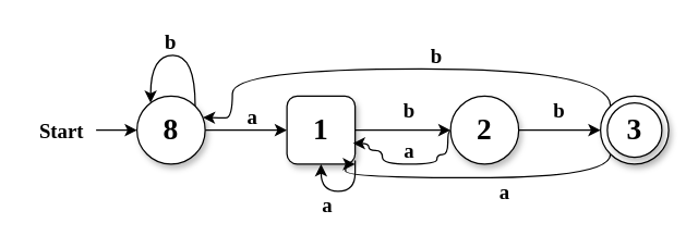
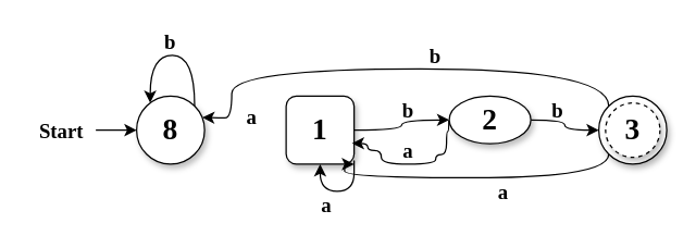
  <mxCell id="0" />
  <mxCell id="1" parent="0" />
  <mxCell id="2" style="edgeStyle=orthogonalEdgeStyle;orthogonalLoop=1;jettySize=auto;html=1;exitX=1;exitY=0;exitDx=0;exitDy=0;curved=1;" edge="1" parent="1" source="4" target="4"><mxGeometry relative="1" as="geometry"><mxPoint x="100" y="50" as="targetPoint" /><Array as="points"><mxPoint x="143" y="40" /><mxPoint x="110" y="40" /></Array></mxGeometry></mxCell>
- <mxCell id="3" style="edgeStyle=orthogonalEdgeStyle;curved=1;orthogonalLoop=1;jettySize=auto;html=1;entryX=0;entryY=0.5;entryDx=0;entryDy=0;" edge="1" parent="1" source="4" target="6"><mxGeometry relative="1" as="geometry" /></mxCell>
  <mxCell id="4" value="&lt;b&gt;&lt;font style=&quot;font-size: 22px&quot;&gt;8&lt;/font&gt;&lt;/b&gt;" style="ellipse;whiteSpace=wrap;html=1;rounded=0;shadow=1;comic=0;labelBackgroundColor=none;strokeWidth=1;fontFamily=Verdana;fontSize=12;align=center;" vertex="1" parent="1"><mxGeometry x="100" y="70" width="50" height="50" as="geometry" /></mxCell>
  <mxCell id="5" style="edgeStyle=orthogonalEdgeStyle;curved=1;orthogonalLoop=1;jettySize=auto;html=1;entryX=0;entryY=0.5;entryDx=0;entryDy=0;" edge="1" parent="1" source="6" target="9"><mxGeometry relative="1" as="geometry" /></mxCell>
  <mxCell id="6" value="&lt;b&gt;&lt;font style=&quot;font-size: 22px&quot;&gt;1&lt;/font&gt;&lt;/b&gt;" style="whiteSpace=wrap;html=1;shadow=1;comic=0;labelBackgroundColor=none;strokeWidth=1;fontFamily=Verdana;fontSize=12;align=center;rounded=1;" vertex="1" parent="1"><mxGeometry x="210" y="70" width="50" height="50" as="geometry" /></mxCell>
  <mxCell id="7" style="edgeStyle=orthogonalEdgeStyle;orthogonalLoop=1;jettySize=auto;html=1;exitX=-0.005;exitY=0.51;exitDx=0;exitDy=0;entryX=0.967;entryY=0.694;entryDx=0;entryDy=0;curved=1;exitPerimeter=0;entryPerimeter=0;" edge="1" parent="1" source="9" target="6"><mxGeometry relative="1" as="geometry"><Array as="points"><mxPoint x="328" y="96" /><mxPoint x="328" y="113" /><mxPoint x="320" y="113" /><mxPoint x="320" y="120" /><mxPoint x="280" y="120" /><mxPoint x="280" y="110" /><mxPoint x="270" y="110" /><mxPoint x="270" y="105" /></Array></mxGeometry></mxCell>
  <mxCell id="8" style="edgeStyle=orthogonalEdgeStyle;curved=1;orthogonalLoop=1;jettySize=auto;html=1;entryX=0;entryY=0.5;entryDx=0;entryDy=0;" edge="1" parent="1" source="9" target="12"><mxGeometry relative="1" as="geometry" /></mxCell>
- <mxCell id="9" value="&lt;b&gt;&lt;font style=&quot;font-size: 22px&quot;&gt;2&lt;/font&gt;&lt;/b&gt;" style="ellipse;whiteSpace=wrap;html=1;rounded=0;shadow=1;comic=0;labelBackgroundColor=none;strokeWidth=1;fontFamily=Verdana;fontSize=12;align=center;" vertex="1" parent="1"><mxGeometry x="330" y="70" width="50" height="50" as="geometry" /></mxCell>
+ <mxCell id="9" value="&lt;b&gt;&lt;font style=&quot;font-size: 22px&quot;&gt;2&lt;/font&gt;&lt;/b&gt;" style="ellipse;whiteSpace=wrap;html=1;rounded=0;shadow=1;comic=0;labelBackgroundColor=none;strokeWidth=1;fontFamily=Verdana;fontSize=12;align=center;" vertex="1" parent="1"><mxGeometry x="330" y="70" width="60" height="35" as="geometry" /></mxCell>
  <mxCell id="10" style="edgeStyle=orthogonalEdgeStyle;curved=1;orthogonalLoop=1;jettySize=auto;html=1;exitX=0;exitY=0;exitDx=0;exitDy=0;entryX=0.966;entryY=0.314;entryDx=0;entryDy=0;entryPerimeter=0;" edge="1" parent="1" source="12" target="4"><mxGeometry relative="1" as="geometry"><mxPoint x="160" y="80" as="targetPoint" /><Array as="points"><mxPoint x="447" y="50" /><mxPoint x="170" y="50" /><mxPoint x="170" y="86" /><mxPoint x="160" y="86" /></Array></mxGeometry></mxCell>
  <mxCell id="11" style="edgeStyle=orthogonalEdgeStyle;curved=1;orthogonalLoop=1;jettySize=auto;html=1;exitX=0;exitY=1;exitDx=0;exitDy=0;entryX=1;entryY=1;entryDx=0;entryDy=0;" edge="1" parent="1" source="12" target="6"><mxGeometry relative="1" as="geometry"><Array as="points"><mxPoint x="447" y="130" /><mxPoint x="253" y="130" /></Array></mxGeometry></mxCell>
  <mxCell id="12" value="" style="ellipse;whiteSpace=wrap;html=1;rounded=0;shadow=1;comic=0;labelBackgroundColor=none;strokeWidth=1;fontFamily=Verdana;fontSize=12;align=center;" vertex="1" parent="1"><mxGeometry x="440" y="70" width="50" height="50" as="geometry" /></mxCell>
- <mxCell id="13" value="&lt;b&gt;&lt;font style=&quot;font-size: 22px&quot;&gt;3&lt;/font&gt;&lt;/b&gt;" style="ellipse;whiteSpace=wrap;html=1;rounded=0;shadow=1;comic=0;labelBackgroundColor=none;strokeWidth=1;fontFamily=Verdana;fontSize=12;align=center;" vertex="1" parent="1"><mxGeometry x="445" y="75" width="40" height="40" as="geometry" /></mxCell>
+ <mxCell id="13" value="&lt;b&gt;&lt;font style=&quot;font-size: 22px&quot;&gt;3&lt;/font&gt;&lt;/b&gt;" style="ellipse;whiteSpace=wrap;html=1;rounded=0;shadow=1;comic=0;labelBackgroundColor=none;strokeWidth=1;fontFamily=Verdana;fontSize=12;align=center;dashed=1;" vertex="1" parent="1"><mxGeometry x="445" y="75" width="40" height="40" as="geometry" /></mxCell>
  <mxCell id="14" style="edgeStyle=orthogonalEdgeStyle;curved=1;orthogonalLoop=1;jettySize=auto;html=1;exitX=1;exitY=1;exitDx=0;exitDy=0;" edge="1" parent="1" source="6" target="6"><mxGeometry relative="1" as="geometry"><Array as="points"><mxPoint x="260" y="113" /><mxPoint x="260" y="140" /><mxPoint x="235" y="140" /></Array></mxGeometry></mxCell>
  <mxCell id="15" style="edgeStyle=orthogonalEdgeStyle;curved=1;orthogonalLoop=1;jettySize=auto;html=1;entryX=0;entryY=0.5;entryDx=0;entryDy=0;" edge="1" parent="1" source="16" target="4"><mxGeometry relative="1" as="geometry" /></mxCell>
  <mxCell id="16" value="&lt;b&gt;&lt;font face=&quot;Comic Sans MS&quot; style=&quot;font-size: 15px&quot;&gt;Start&lt;/font&gt;&lt;/b&gt;" style="text;html=1;strokeColor=none;fillColor=none;align=center;verticalAlign=middle;whiteSpace=wrap;rounded=0;" vertex="1" parent="1"><mxGeometry x="20" y="82.5" width="50" height="25" as="geometry" /></mxCell>
  <mxCell id="17" value="&lt;b&gt;&lt;font face=&quot;Comic Sans MS&quot; style=&quot;font-size: 15px&quot;&gt;a&lt;/font&gt;&lt;/b&gt;" style="text;html=1;strokeColor=none;fillColor=none;align=center;verticalAlign=middle;whiteSpace=wrap;rounded=0;" vertex="1" parent="1"><mxGeometry x="360" y="130" width="20" height="20" as="geometry" /></mxCell>
  <mxCell id="18" value="&lt;b&gt;&lt;font face=&quot;Comic Sans MS&quot; style=&quot;font-size: 15px&quot;&gt;a&lt;/font&gt;&lt;/b&gt;" style="text;html=1;strokeColor=none;fillColor=none;align=center;verticalAlign=middle;whiteSpace=wrap;rounded=0;" vertex="1" parent="1"><mxGeometry x="290" y="100" width="20" height="20" as="geometry" /></mxCell>
  <mxCell id="19" value="&lt;b&gt;&lt;font face=&quot;Comic Sans MS&quot; style=&quot;font-size: 15px&quot;&gt;a&lt;/font&gt;&lt;/b&gt;" style="text;html=1;strokeColor=none;fillColor=none;align=center;verticalAlign=middle;whiteSpace=wrap;rounded=0;" vertex="1" parent="1"><mxGeometry x="230" y="140" width="20" height="20" as="geometry" /></mxCell>
  <mxCell id="20" value="&lt;b&gt;&lt;font face=&quot;Comic Sans MS&quot; style=&quot;font-size: 15px&quot;&gt;a&lt;/font&gt;&lt;/b&gt;" style="text;html=1;strokeColor=none;fillColor=none;align=center;verticalAlign=middle;whiteSpace=wrap;rounded=0;" vertex="1" parent="1"><mxGeometry x="175" y="75" width="20" height="20" as="geometry" /></mxCell>
  <mxCell id="21" value="&lt;b&gt;&lt;font face=&quot;Comic Sans MS&quot; style=&quot;font-size: 15px&quot;&gt;b&lt;/font&gt;&lt;/b&gt;" style="text;html=1;strokeColor=none;fillColor=none;align=center;verticalAlign=middle;whiteSpace=wrap;rounded=0;" vertex="1" parent="1"><mxGeometry x="115" y="20" width="20" height="20" as="geometry" /></mxCell>
  <mxCell id="22" value="&lt;b&gt;&lt;font face=&quot;Comic Sans MS&quot; style=&quot;font-size: 15px&quot;&gt;b&lt;/font&gt;&lt;/b&gt;" style="text;html=1;strokeColor=none;fillColor=none;align=center;verticalAlign=middle;whiteSpace=wrap;rounded=0;" vertex="1" parent="1"><mxGeometry x="400" y="70" width="20" height="20" as="geometry" /></mxCell>
  <mxCell id="23" value="&lt;b&gt;&lt;font face=&quot;Comic Sans MS&quot; style=&quot;font-size: 15px&quot;&gt;b&lt;/font&gt;&lt;/b&gt;" style="text;html=1;strokeColor=none;fillColor=none;align=center;verticalAlign=middle;whiteSpace=wrap;rounded=0;" vertex="1" parent="1"><mxGeometry x="310" y="30" width="20" height="20" as="geometry" /></mxCell>
  <mxCell id="24" value="&lt;b&gt;&lt;font face=&quot;Comic Sans MS&quot; style=&quot;font-size: 15px&quot;&gt;b&lt;/font&gt;&lt;/b&gt;" style="text;html=1;strokeColor=none;fillColor=none;align=center;verticalAlign=middle;whiteSpace=wrap;rounded=0;" vertex="1" parent="1"><mxGeometry x="290" y="70" width="20" height="20" as="geometry" /></mxCell>
